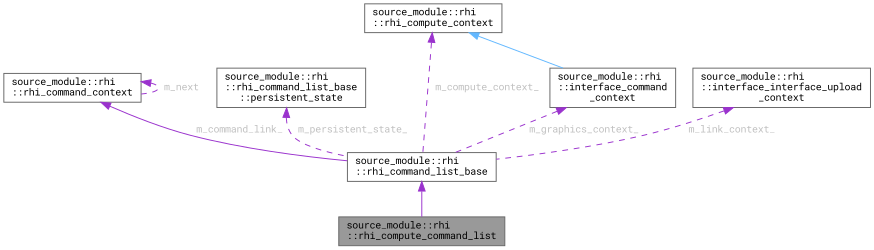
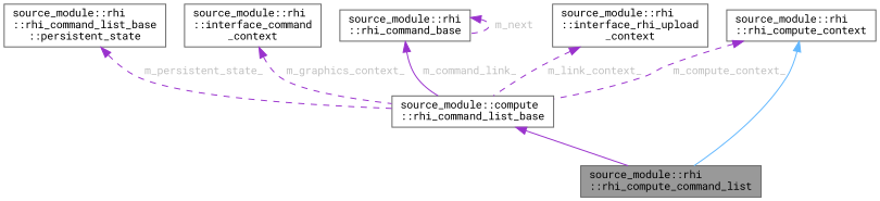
  digraph {
    fontname="Roboto Mono"
    rankdir=TB
    node [color=gray40 fillcolor=white fontname="Roboto Mono" fontsize=10 shape=box style=filled]
    edge [color=darkorchid3 dir=back fontname="Roboto Mono" fontsize=10 labelfontname=Helvetica labelfontsize=10 style=dashed fontcolor=grey]
    n1 [fillcolor=grey60 fontcolor=black height=0.2 label="source_module::rhi\l::rhi_compute_command_list" width=0.4]
-   n2 [height=0.2 label="source_module::rhi\l::rhi_command_list_base" width=0.4]
-   n3 [height=0.2 label="source_module::rhi\l::rhi_command_context" width=0.4]
+   n2 [height=0.2 label="source_module::compute\l::rhi_command_list_base" width=0.4]
+   n3 [height=0.2 label="source_module::rhi\l::rhi_command_base" width=0.4]
    n4 [height=0.2 label="source_module::rhi\l::rhi_command_list_base\l::persistent_state" width=0.4]
    n5 [height=0.2 label="source_module::rhi\l::interface_command\l_context" width=0.4]
    n6 [height=0.2 label="source_module::rhi\l::rhi_compute_context" width=0.4]
-   n7 [height=0.2 label="source_module::rhi\l::interface_interface_upload\l_context" width=0.4]
+   n7 [height=0.2 label="source_module::rhi\l::interface_rhi_upload\l_context" width=0.4]
    n2 -> n1 [style=solid fontcolor=""]
    n3 -> n2 [label=" m_command_link_" style=solid]
    n3 -> n3 [label=" m_next"]
    n4 -> n2 [label=" m_persistent_state_"]
    n5 -> n2 [label=" m_graphics_context_"]
    n6 -> n2 [label=" m_compute_context_"]
-   n6 -> n5 [color=steelblue1 style=solid fontcolor=""]
+   n6 -> n1 [color=steelblue1 style=solid fontcolor=""]
    n7 -> n2 [label=" m_link_context_"]
  }
